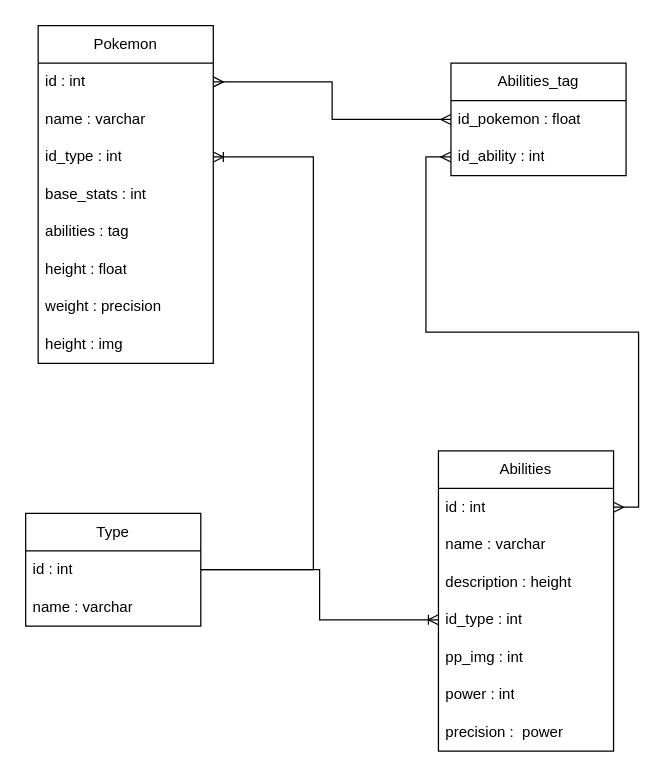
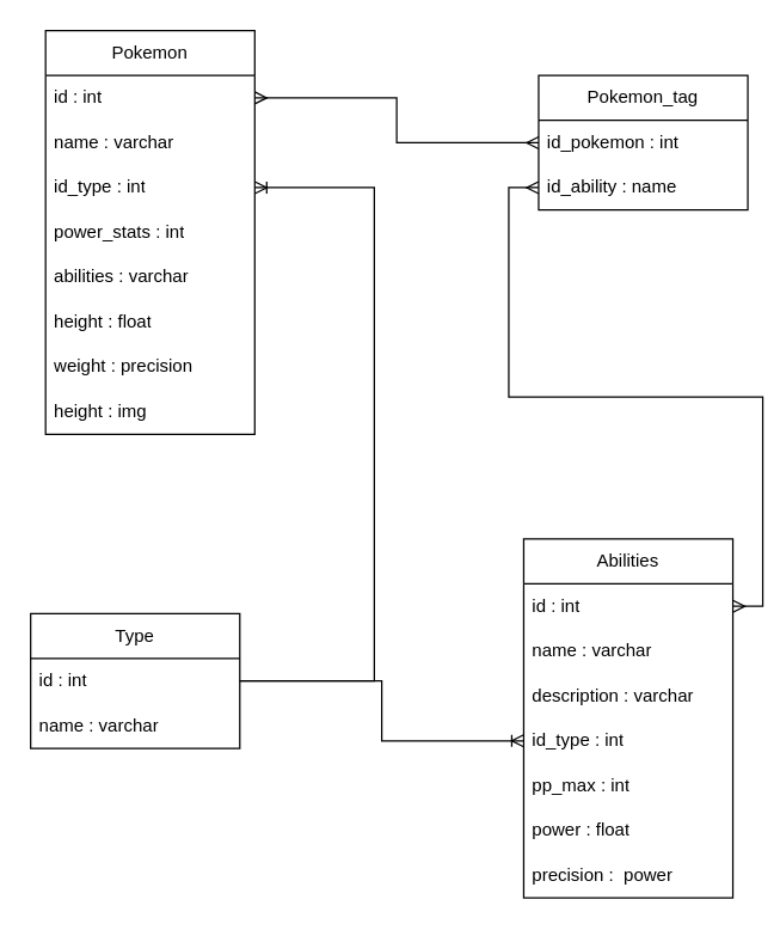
  <mxCell id="0" />
  <mxCell id="1" parent="0" />
  <mxCell id="2" value="Pokemon" style="swimlane;fontStyle=0;childLayout=stackLayout;horizontal=1;startSize=30;horizontalStack=0;resizeParent=1;resizeParentMax=0;resizeLast=0;collapsible=1;marginBottom=0;whiteSpace=wrap;html=1;" vertex="1" parent="1"><mxGeometry x="30" y="20" width="140" height="270" as="geometry" /></mxCell>
  <mxCell id="3" value="id : int" style="text;strokeColor=none;fillColor=none;align=left;verticalAlign=middle;spacingLeft=4;spacingRight=4;overflow=hidden;points=[[0,0.5],[1,0.5]];portConstraint=eastwest;rotatable=0;whiteSpace=wrap;html=1;" vertex="1" parent="2"><mxGeometry y="30" width="140" height="30" as="geometry" /></mxCell>
  <mxCell id="4" value="name : varchar" style="text;strokeColor=none;fillColor=none;align=left;verticalAlign=middle;spacingLeft=4;spacingRight=4;overflow=hidden;points=[[0,0.5],[1,0.5]];portConstraint=eastwest;rotatable=0;whiteSpace=wrap;html=1;" vertex="1" parent="2"><mxGeometry y="60" width="140" height="30" as="geometry" /></mxCell>
  <mxCell id="5" value="id_type : int" style="text;strokeColor=none;fillColor=none;align=left;verticalAlign=middle;spacingLeft=4;spacingRight=4;overflow=hidden;points=[[0,0.5],[1,0.5]];portConstraint=eastwest;rotatable=0;whiteSpace=wrap;html=1;" vertex="1" parent="2"><mxGeometry y="90" width="140" height="30" as="geometry" /></mxCell>
- <mxCell id="6" value="base_stats : int" style="text;strokeColor=none;fillColor=none;align=left;verticalAlign=middle;spacingLeft=4;spacingRight=4;overflow=hidden;points=[[0,0.5],[1,0.5]];portConstraint=eastwest;rotatable=0;whiteSpace=wrap;html=1;" vertex="1" parent="2"><mxGeometry y="120" width="140" height="30" as="geometry" /></mxCell>
- <mxCell id="7" value="abilities : tag" style="text;strokeColor=none;fillColor=none;align=left;verticalAlign=middle;spacingLeft=4;spacingRight=4;overflow=hidden;points=[[0,0.5],[1,0.5]];portConstraint=eastwest;rotatable=0;whiteSpace=wrap;html=1;" vertex="1" parent="2"><mxGeometry y="150" width="140" height="30" as="geometry" /></mxCell>
+ <mxCell id="6" value="power_stats : int" style="text;strokeColor=none;fillColor=none;align=left;verticalAlign=middle;spacingLeft=4;spacingRight=4;overflow=hidden;points=[[0,0.5],[1,0.5]];portConstraint=eastwest;rotatable=0;whiteSpace=wrap;html=1;" vertex="1" parent="2"><mxGeometry y="120" width="140" height="30" as="geometry" /></mxCell>
+ <mxCell id="7" value="abilities : varchar" style="text;strokeColor=none;fillColor=none;align=left;verticalAlign=middle;spacingLeft=4;spacingRight=4;overflow=hidden;points=[[0,0.5],[1,0.5]];portConstraint=eastwest;rotatable=0;whiteSpace=wrap;html=1;" vertex="1" parent="2"><mxGeometry y="150" width="140" height="30" as="geometry" /></mxCell>
  <mxCell id="8" value="height : float" style="text;strokeColor=none;fillColor=none;align=left;verticalAlign=middle;spacingLeft=4;spacingRight=4;overflow=hidden;points=[[0,0.5],[1,0.5]];portConstraint=eastwest;rotatable=0;whiteSpace=wrap;html=1;" vertex="1" parent="2"><mxGeometry y="180" width="140" height="30" as="geometry" /></mxCell>
  <mxCell id="9" value="weight : precision" style="text;strokeColor=none;fillColor=none;align=left;verticalAlign=middle;spacingLeft=4;spacingRight=4;overflow=hidden;points=[[0,0.5],[1,0.5]];portConstraint=eastwest;rotatable=0;whiteSpace=wrap;html=1;" vertex="1" parent="2"><mxGeometry y="210" width="140" height="30" as="geometry" /></mxCell>
  <mxCell id="10" value="height : img" style="text;strokeColor=none;fillColor=none;align=left;verticalAlign=middle;spacingLeft=4;spacingRight=4;overflow=hidden;points=[[0,0.5],[1,0.5]];portConstraint=eastwest;rotatable=0;whiteSpace=wrap;html=1;" vertex="1" parent="2"><mxGeometry y="240" width="140" height="30" as="geometry" /></mxCell>
  <mxCell id="11" value="Type" style="swimlane;fontStyle=0;childLayout=stackLayout;horizontal=1;startSize=30;horizontalStack=0;resizeParent=1;resizeParentMax=0;resizeLast=0;collapsible=1;marginBottom=0;whiteSpace=wrap;html=1;" vertex="1" parent="1"><mxGeometry x="20" y="410" width="140" height="90" as="geometry" /></mxCell>
  <mxCell id="12" value="id : int" style="text;strokeColor=none;fillColor=none;align=left;verticalAlign=middle;spacingLeft=4;spacingRight=4;overflow=hidden;points=[[0,0.5],[1,0.5]];portConstraint=eastwest;rotatable=0;whiteSpace=wrap;html=1;" vertex="1" parent="11"><mxGeometry y="30" width="140" height="30" as="geometry" /></mxCell>
  <mxCell id="13" value="name : varchar" style="text;strokeColor=none;fillColor=none;align=left;verticalAlign=middle;spacingLeft=4;spacingRight=4;overflow=hidden;points=[[0,0.5],[1,0.5]];portConstraint=eastwest;rotatable=0;whiteSpace=wrap;html=1;" vertex="1" parent="11"><mxGeometry y="60" width="140" height="30" as="geometry" /></mxCell>
  <mxCell id="14" value="Abilities" style="swimlane;fontStyle=0;childLayout=stackLayout;horizontal=1;startSize=30;horizontalStack=0;resizeParent=1;resizeParentMax=0;resizeLast=0;collapsible=1;marginBottom=0;whiteSpace=wrap;html=1;" vertex="1" parent="1"><mxGeometry x="350" y="360" width="140" height="240" as="geometry" /></mxCell>
  <mxCell id="15" value="id : int" style="text;strokeColor=none;fillColor=none;align=left;verticalAlign=middle;spacingLeft=4;spacingRight=4;overflow=hidden;points=[[0,0.5],[1,0.5]];portConstraint=eastwest;rotatable=0;whiteSpace=wrap;html=1;" vertex="1" parent="14"><mxGeometry y="30" width="140" height="30" as="geometry" /></mxCell>
  <mxCell id="16" value="name : varchar" style="text;strokeColor=none;fillColor=none;align=left;verticalAlign=middle;spacingLeft=4;spacingRight=4;overflow=hidden;points=[[0,0.5],[1,0.5]];portConstraint=eastwest;rotatable=0;whiteSpace=wrap;html=1;" vertex="1" parent="14"><mxGeometry y="60" width="140" height="30" as="geometry" /></mxCell>
- <mxCell id="17" value="description : height" style="text;strokeColor=none;fillColor=none;align=left;verticalAlign=middle;spacingLeft=4;spacingRight=4;overflow=hidden;points=[[0,0.5],[1,0.5]];portConstraint=eastwest;rotatable=0;whiteSpace=wrap;html=1;" vertex="1" parent="14"><mxGeometry y="90" width="140" height="30" as="geometry" /></mxCell>
+ <mxCell id="17" value="description : varchar" style="text;strokeColor=none;fillColor=none;align=left;verticalAlign=middle;spacingLeft=4;spacingRight=4;overflow=hidden;points=[[0,0.5],[1,0.5]];portConstraint=eastwest;rotatable=0;whiteSpace=wrap;html=1;" vertex="1" parent="14"><mxGeometry y="90" width="140" height="30" as="geometry" /></mxCell>
  <mxCell id="18" value="id_type : int" style="text;strokeColor=none;fillColor=none;align=left;verticalAlign=middle;spacingLeft=4;spacingRight=4;overflow=hidden;points=[[0,0.5],[1,0.5]];portConstraint=eastwest;rotatable=0;whiteSpace=wrap;html=1;" vertex="1" parent="14"><mxGeometry y="120" width="140" height="30" as="geometry" /></mxCell>
- <mxCell id="19" value="pp_img : int" style="text;strokeColor=none;fillColor=none;align=left;verticalAlign=middle;spacingLeft=4;spacingRight=4;overflow=hidden;points=[[0,0.5],[1,0.5]];portConstraint=eastwest;rotatable=0;whiteSpace=wrap;html=1;" vertex="1" parent="14"><mxGeometry y="150" width="140" height="30" as="geometry" /></mxCell>
- <mxCell id="20" value="power : int" style="text;strokeColor=none;fillColor=none;align=left;verticalAlign=middle;spacingLeft=4;spacingRight=4;overflow=hidden;points=[[0,0.5],[1,0.5]];portConstraint=eastwest;rotatable=0;whiteSpace=wrap;html=1;" vertex="1" parent="14"><mxGeometry y="180" width="140" height="30" as="geometry" /></mxCell>
+ <mxCell id="19" value="pp_max : int" style="text;strokeColor=none;fillColor=none;align=left;verticalAlign=middle;spacingLeft=4;spacingRight=4;overflow=hidden;points=[[0,0.5],[1,0.5]];portConstraint=eastwest;rotatable=0;whiteSpace=wrap;html=1;" vertex="1" parent="14"><mxGeometry y="150" width="140" height="30" as="geometry" /></mxCell>
+ <mxCell id="20" value="power : float" style="text;strokeColor=none;fillColor=none;align=left;verticalAlign=middle;spacingLeft=4;spacingRight=4;overflow=hidden;points=[[0,0.5],[1,0.5]];portConstraint=eastwest;rotatable=0;whiteSpace=wrap;html=1;" vertex="1" parent="14"><mxGeometry y="180" width="140" height="30" as="geometry" /></mxCell>
  <mxCell id="21" value="precision :&amp;nbsp; power" style="text;strokeColor=none;fillColor=none;align=left;verticalAlign=middle;spacingLeft=4;spacingRight=4;overflow=hidden;points=[[0,0.5],[1,0.5]];portConstraint=eastwest;rotatable=0;whiteSpace=wrap;html=1;" vertex="1" parent="14"><mxGeometry y="210" width="140" height="30" as="geometry" /></mxCell>
- <mxCell id="22" value="Abilities_tag" style="swimlane;fontStyle=0;childLayout=stackLayout;horizontal=1;startSize=30;horizontalStack=0;resizeParent=1;resizeParentMax=0;resizeLast=0;collapsible=1;marginBottom=0;whiteSpace=wrap;html=1;" vertex="1" parent="1"><mxGeometry x="360" y="50" width="140" height="90" as="geometry" /></mxCell>
- <mxCell id="23" value="id_pokemon : float" style="text;strokeColor=none;fillColor=none;align=left;verticalAlign=middle;spacingLeft=4;spacingRight=4;overflow=hidden;points=[[0,0.5],[1,0.5]];portConstraint=eastwest;rotatable=0;whiteSpace=wrap;html=1;" vertex="1" parent="22"><mxGeometry y="30" width="140" height="30" as="geometry" /></mxCell>
- <mxCell id="24" value="id_ability : int" style="text;strokeColor=none;fillColor=none;align=left;verticalAlign=middle;spacingLeft=4;spacingRight=4;overflow=hidden;points=[[0,0.5],[1,0.5]];portConstraint=eastwest;rotatable=0;whiteSpace=wrap;html=1;" vertex="1" parent="22"><mxGeometry y="60" width="140" height="30" as="geometry" /></mxCell>
+ <mxCell id="22" value="Pokemon_tag" style="swimlane;fontStyle=0;childLayout=stackLayout;horizontal=1;startSize=30;horizontalStack=0;resizeParent=1;resizeParentMax=0;resizeLast=0;collapsible=1;marginBottom=0;whiteSpace=wrap;html=1;" vertex="1" parent="1"><mxGeometry x="360" y="50" width="140" height="90" as="geometry" /></mxCell>
+ <mxCell id="23" value="id_pokemon : int" style="text;strokeColor=none;fillColor=none;align=left;verticalAlign=middle;spacingLeft=4;spacingRight=4;overflow=hidden;points=[[0,0.5],[1,0.5]];portConstraint=eastwest;rotatable=0;whiteSpace=wrap;html=1;" vertex="1" parent="22"><mxGeometry y="30" width="140" height="30" as="geometry" /></mxCell>
+ <mxCell id="24" value="id_ability : name" style="text;strokeColor=none;fillColor=none;align=left;verticalAlign=middle;spacingLeft=4;spacingRight=4;overflow=hidden;points=[[0,0.5],[1,0.5]];portConstraint=eastwest;rotatable=0;whiteSpace=wrap;html=1;" vertex="1" parent="22"><mxGeometry y="60" width="140" height="30" as="geometry" /></mxCell>
  <mxCell id="25" style="edgeStyle=orthogonalEdgeStyle;rounded=0;orthogonalLoop=1;jettySize=auto;html=1;entryX=0;entryY=0.5;entryDx=0;entryDy=0;endArrow=ERmany;endFill=0;strokeColor=default;startArrow=ERmany;startFill=0;" edge="1" parent="1" source="3" target="23"><mxGeometry relative="1" as="geometry" /></mxCell>
  <mxCell id="26" style="edgeStyle=orthogonalEdgeStyle;rounded=0;orthogonalLoop=1;jettySize=auto;html=1;entryX=1;entryY=0.5;entryDx=0;entryDy=0;startArrow=ERmany;startFill=0;endArrow=ERmany;endFill=0;" edge="1" parent="1" source="24" target="15"><mxGeometry relative="1" as="geometry" /></mxCell>
  <mxCell id="27" style="edgeStyle=orthogonalEdgeStyle;rounded=0;orthogonalLoop=1;jettySize=auto;html=1;entryX=0;entryY=0.5;entryDx=0;entryDy=0;endArrow=ERoneToMany;endFill=0;" edge="1" parent="1" source="12" target="18"><mxGeometry relative="1" as="geometry" /></mxCell>
  <mxCell id="28" style="edgeStyle=orthogonalEdgeStyle;rounded=0;orthogonalLoop=1;jettySize=auto;html=1;entryX=1;entryY=0.5;entryDx=0;entryDy=0;endArrow=ERoneToMany;endFill=0;" edge="1" parent="1" source="12" target="5"><mxGeometry relative="1" as="geometry"><Array as="points"><mxPoint x="250" y="455" /><mxPoint x="250" y="125" /></Array></mxGeometry></mxCell>
